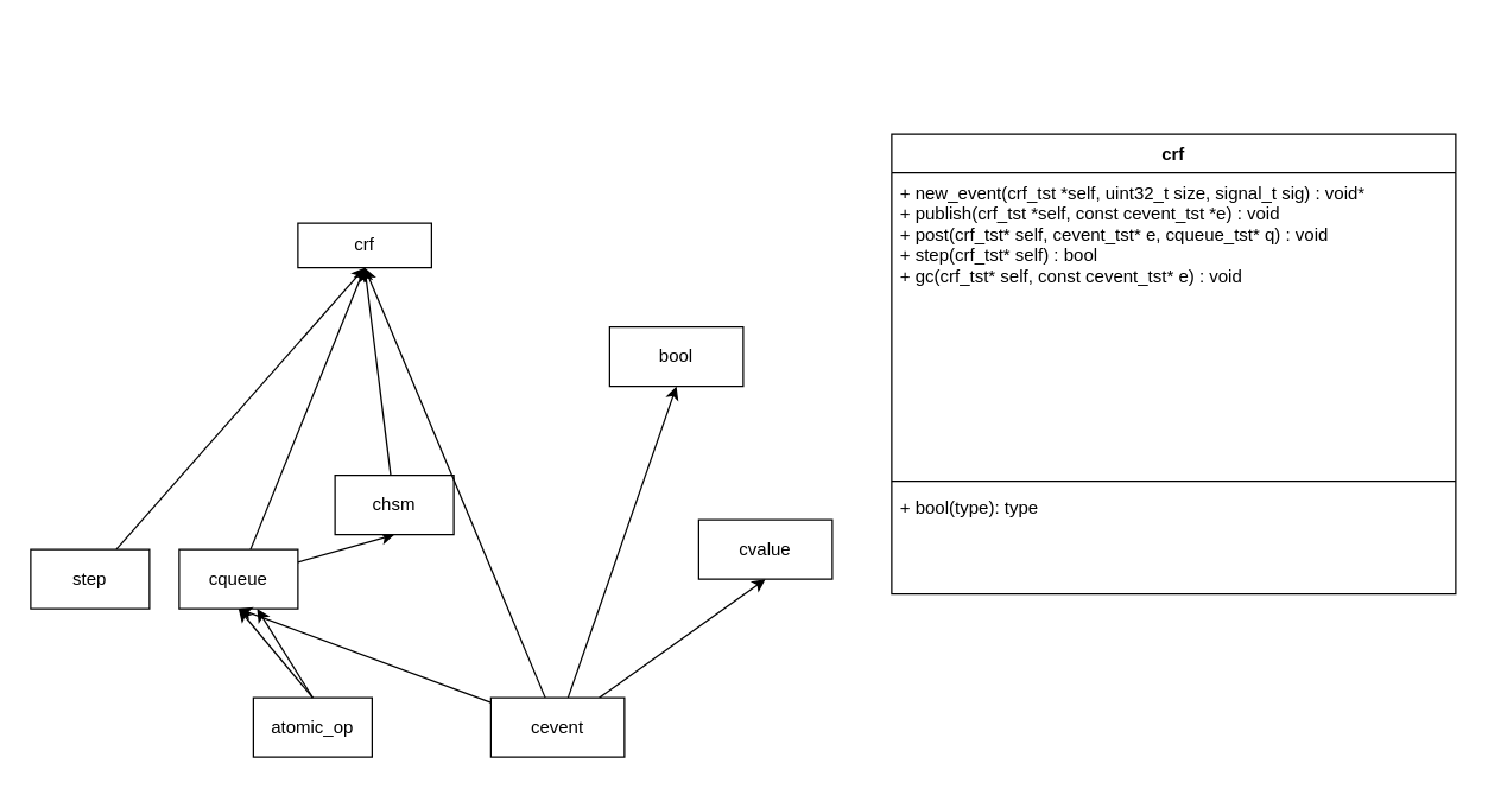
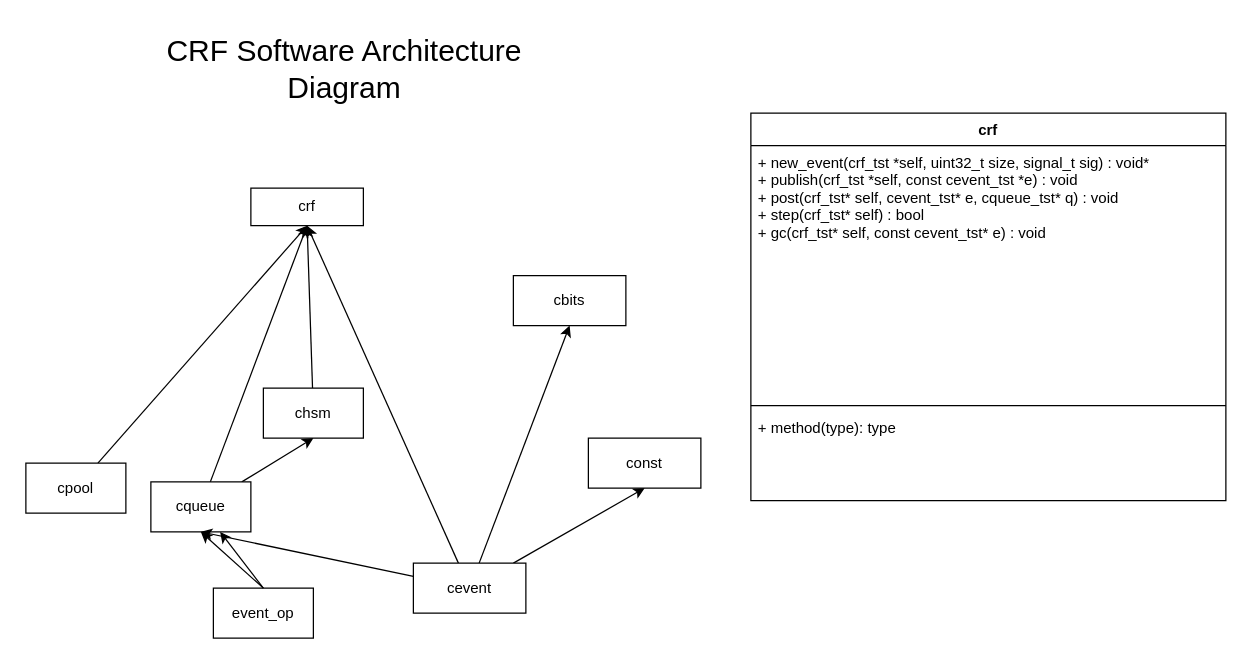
  <mxCell id="0" />
  <mxCell id="1" parent="0" />
+ <mxCell id="2" value="&lt;font style=&quot;font-size: 24px&quot;&gt;CRF Software Architecture Diagram&lt;/font&gt;" style="text;html=1;strokeColor=none;fillColor=none;align=center;verticalAlign=middle;whiteSpace=wrap;rounded=0;" parent="1" vertex="1"><mxGeometry x="100" y="20" width="350" height="70" as="geometry" /></mxCell>
  <mxCell id="3" value="crf" style="rounded=0;whiteSpace=wrap;html=1;" parent="1" vertex="1"><mxGeometry x="200" y="150" width="90" height="30" as="geometry" /></mxCell>
  <mxCell id="4" style="edgeStyle=none;html=1;entryX=0.5;entryY=1;entryDx=0;entryDy=0;" parent="1" source="5" target="3" edge="1"><mxGeometry relative="1" as="geometry" /></mxCell>
- <mxCell id="5" value="step" style="rounded=0;whiteSpace=wrap;html=1;" parent="1" vertex="1"><mxGeometry x="20" y="370" width="80" height="40" as="geometry" /></mxCell>
+ <mxCell id="5" value="cpool" style="rounded=0;whiteSpace=wrap;html=1;" parent="1" vertex="1"><mxGeometry x="20" y="370" width="80" height="40" as="geometry" /></mxCell>
  <mxCell id="6" style="edgeStyle=none;html=1;entryX=0.5;entryY=1;entryDx=0;entryDy=0;" parent="1" source="8" target="10" edge="1"><mxGeometry relative="1" as="geometry"><mxPoint x="310" y="330" as="targetPoint" /></mxGeometry></mxCell>
  <mxCell id="7" style="edgeStyle=none;html=1;entryX=0.5;entryY=1;entryDx=0;entryDy=0;" parent="1" source="8" target="3" edge="1"><mxGeometry relative="1" as="geometry" /></mxCell>
- <mxCell id="8" value="cqueue" style="rounded=0;whiteSpace=wrap;html=1;" parent="1" vertex="1"><mxGeometry x="120" y="370" width="80" height="40" as="geometry" /></mxCell>
+ <mxCell id="8" value="cqueue" style="rounded=0;whiteSpace=wrap;html=1;" parent="1" vertex="1"><mxGeometry x="120" y="385" width="80" height="40" as="geometry" /></mxCell>
  <mxCell id="9" style="edgeStyle=none;html=1;entryX=0.5;entryY=1;entryDx=0;entryDy=0;" parent="1" source="10" target="3" edge="1"><mxGeometry relative="1" as="geometry" /></mxCell>
- <mxCell id="10" value="chsm" style="rounded=0;whiteSpace=wrap;html=1;" parent="1" vertex="1"><mxGeometry x="225" y="320" width="80" height="40" as="geometry" /></mxCell>
+ <mxCell id="10" value="chsm" style="rounded=0;whiteSpace=wrap;html=1;" parent="1" vertex="1"><mxGeometry x="210" y="310" width="80" height="40" as="geometry" /></mxCell>
  <mxCell id="11" style="edgeStyle=none;html=1;entryX=0.5;entryY=1;entryDx=0;entryDy=0;" parent="1" source="15" target="19" edge="1"><mxGeometry relative="1" as="geometry" /></mxCell>
  <mxCell id="12" style="edgeStyle=none;html=1;entryX=0.5;entryY=1;entryDx=0;entryDy=0;" parent="1" source="15" target="20" edge="1"><mxGeometry relative="1" as="geometry" /></mxCell>
  <mxCell id="13" style="edgeStyle=none;html=1;entryX=0.5;entryY=1;entryDx=0;entryDy=0;" parent="1" source="15" target="3" edge="1"><mxGeometry relative="1" as="geometry" /></mxCell>
  <mxCell id="14" style="edgeStyle=none;html=1;entryX=0.5;entryY=1;entryDx=0;entryDy=0;" parent="1" source="15" target="8" edge="1"><mxGeometry relative="1" as="geometry" /></mxCell>
- <mxCell id="15" value="cevent" style="rounded=0;whiteSpace=wrap;html=1;" parent="1" vertex="1"><mxGeometry x="330" y="470" width="90" height="40" as="geometry" /></mxCell>
- <mxCell id="16" value="atomic_op" style="rounded=0;whiteSpace=wrap;html=1;" parent="1" vertex="1"><mxGeometry x="170" y="470" width="80" height="40" as="geometry" /></mxCell>
+ <mxCell id="15" value="cevent" style="rounded=0;whiteSpace=wrap;html=1;" parent="1" vertex="1"><mxGeometry x="330" y="450" width="90" height="40" as="geometry" /></mxCell>
+ <mxCell id="16" value="event_op" style="rounded=0;whiteSpace=wrap;html=1;" parent="1" vertex="1"><mxGeometry x="170" y="470" width="80" height="40" as="geometry" /></mxCell>
  <mxCell id="17" value="" style="endArrow=classic;html=1;exitX=0.5;exitY=0;exitDx=0;exitDy=0;" parent="1" source="16" target="8" edge="1"><mxGeometry width="50" height="50" relative="1" as="geometry"><mxPoint x="220" y="330" as="sourcePoint" /><mxPoint x="270" y="280" as="targetPoint" /></mxGeometry></mxCell>
  <mxCell id="18" value="" style="endArrow=classic;html=1;entryX=0.5;entryY=1;entryDx=0;entryDy=0;" parent="1" target="8" edge="1"><mxGeometry width="50" height="50" relative="1" as="geometry"><mxPoint x="210" y="470" as="sourcePoint" /><mxPoint x="145" y="420" as="targetPoint" /></mxGeometry></mxCell>
- <mxCell id="19" value="bool" style="rounded=0;whiteSpace=wrap;html=1;" parent="1" vertex="1"><mxGeometry x="410" y="220" width="90" height="40" as="geometry" /></mxCell>
- <mxCell id="20" value="cvalue" style="rounded=0;whiteSpace=wrap;html=1;" parent="1" vertex="1"><mxGeometry x="470" y="350" width="90" height="40" as="geometry" /></mxCell>
+ <mxCell id="19" value="cbits" style="rounded=0;whiteSpace=wrap;html=1;" parent="1" vertex="1"><mxGeometry x="410" y="220" width="90" height="40" as="geometry" /></mxCell>
+ <mxCell id="20" value="const" style="rounded=0;whiteSpace=wrap;html=1;" parent="1" vertex="1"><mxGeometry x="470" y="350" width="90" height="40" as="geometry" /></mxCell>
  <mxCell id="21" value="crf" style="swimlane;fontStyle=1;align=center;verticalAlign=top;childLayout=stackLayout;horizontal=1;startSize=26;horizontalStack=0;resizeParent=1;resizeParentMax=0;resizeLast=0;collapsible=1;marginBottom=0;" parent="1" vertex="1"><mxGeometry x="600" y="90" width="380" height="310" as="geometry"><mxRectangle x="960" y="140" width="50" height="26" as="alternateBounds" /></mxGeometry></mxCell>
  <mxCell id="22" value="+ new_event(crf_tst *self, uint32_t size, signal_t sig) : void*&#10;+ publish(crf_tst *self, const cevent_tst *e) : void&#10;+ post(crf_tst* self, cevent_tst* e, cqueue_tst* q) : void&#10;+ step(crf_tst* self) : bool&#10;+ gc(crf_tst* self, const cevent_tst* e) : void&#10;&#10;" style="text;strokeColor=none;fillColor=none;align=left;verticalAlign=top;spacingLeft=4;spacingRight=4;overflow=hidden;rotatable=0;points=[[0,0.5],[1,0.5]];portConstraint=eastwest;" parent="21" vertex="1"><mxGeometry y="26" width="380" height="204" as="geometry" /></mxCell>
  <mxCell id="23" value="" style="line;strokeWidth=1;fillColor=none;align=left;verticalAlign=middle;spacingTop=-1;spacingLeft=3;spacingRight=3;rotatable=0;labelPosition=right;points=[];portConstraint=eastwest;" parent="21" vertex="1"><mxGeometry y="230" width="380" height="8" as="geometry" /></mxCell>
- <mxCell id="24" value="+ bool(type): type" style="text;strokeColor=none;fillColor=none;align=left;verticalAlign=top;spacingLeft=4;spacingRight=4;overflow=hidden;rotatable=0;points=[[0,0.5],[1,0.5]];portConstraint=eastwest;" parent="21" vertex="1"><mxGeometry y="238" width="380" height="72" as="geometry" /></mxCell>
+ <mxCell id="24" value="+ method(type): type" style="text;strokeColor=none;fillColor=none;align=left;verticalAlign=top;spacingLeft=4;spacingRight=4;overflow=hidden;rotatable=0;points=[[0,0.5],[1,0.5]];portConstraint=eastwest;" parent="21" vertex="1"><mxGeometry y="238" width="380" height="72" as="geometry" /></mxCell>
